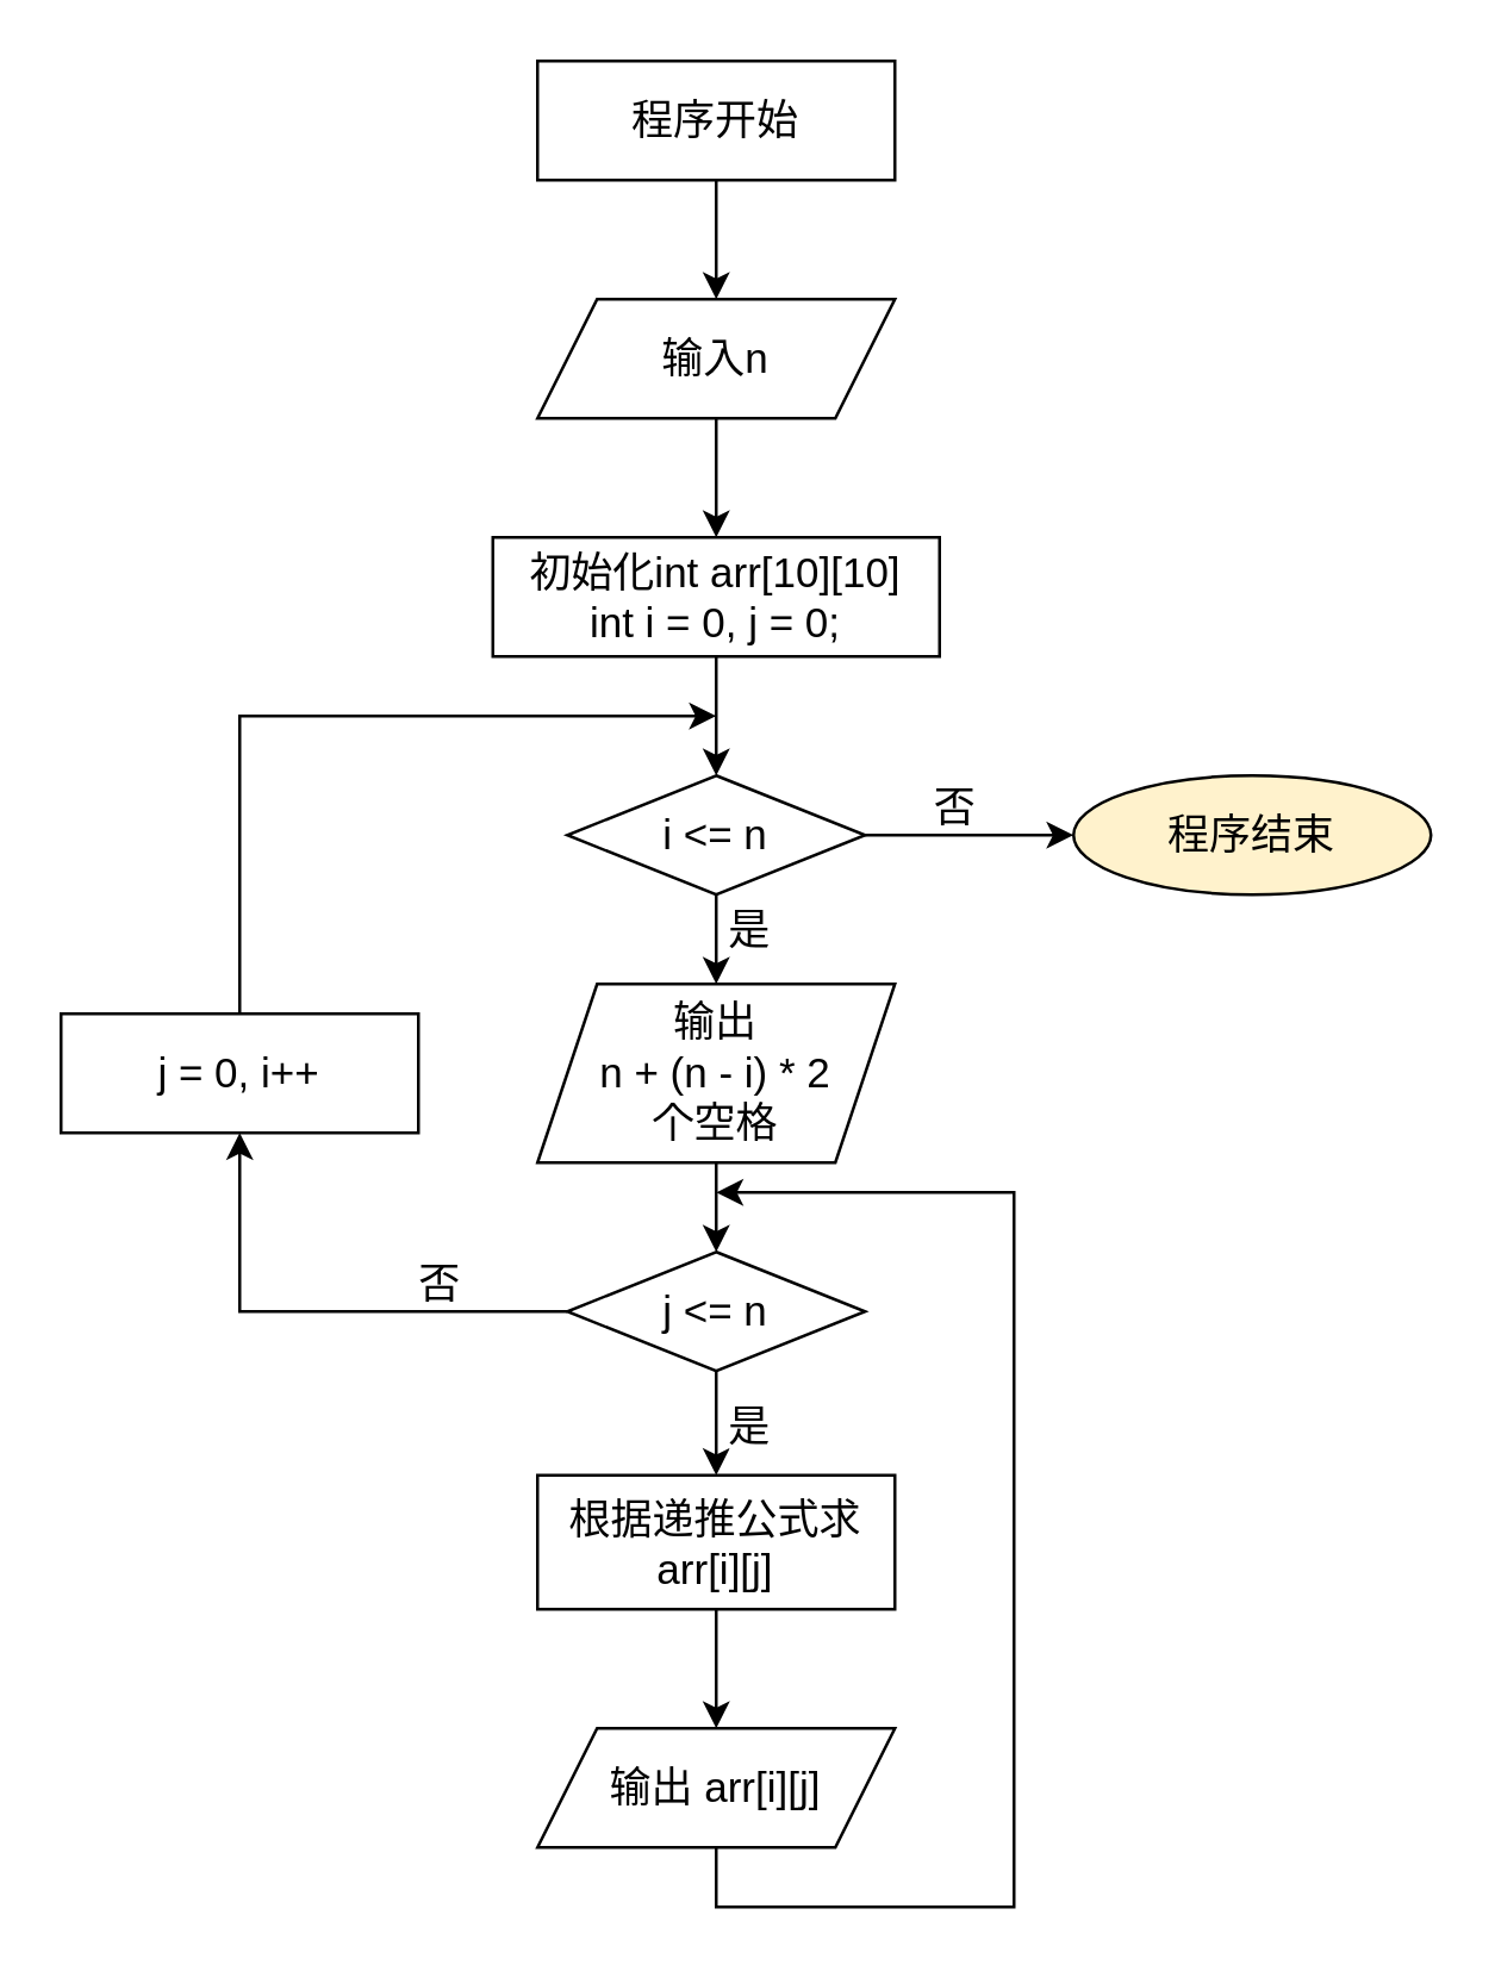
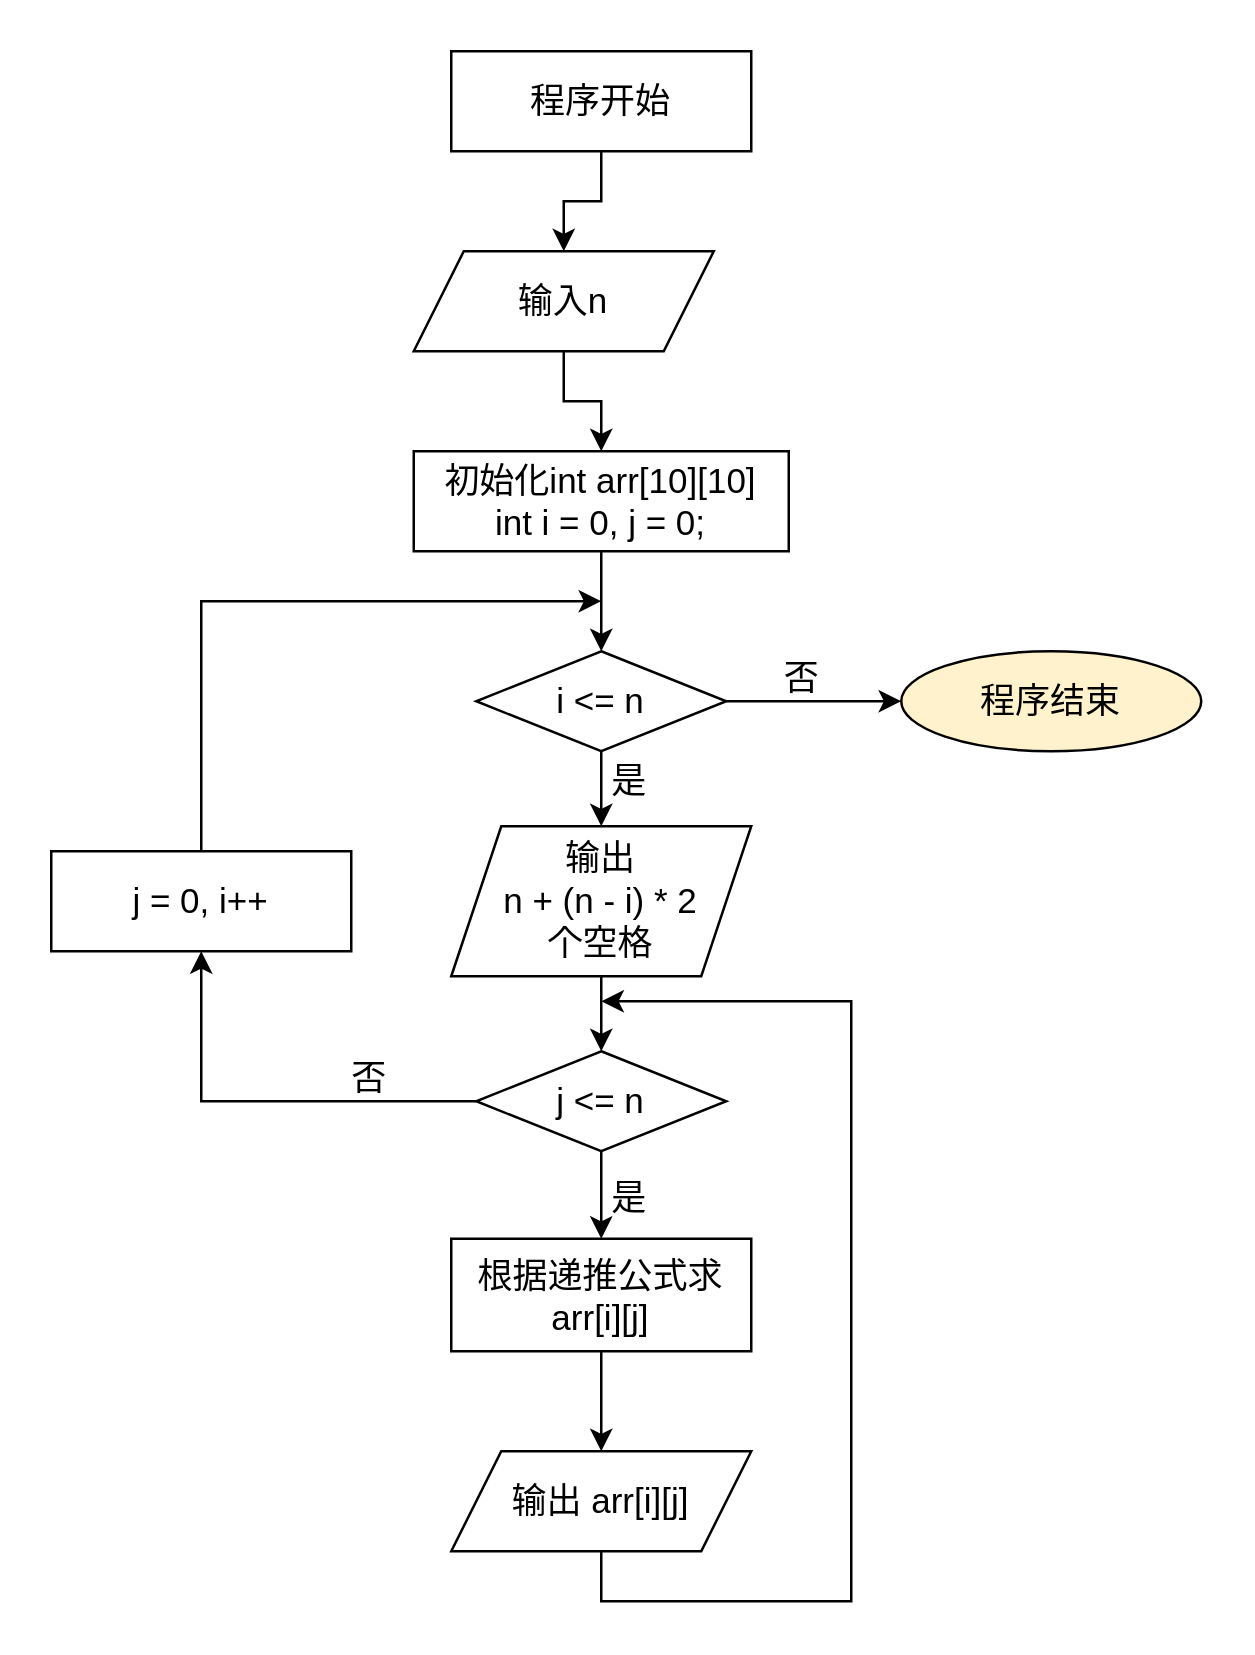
  <mxCell id="0" />
  <mxCell id="1" parent="0" />
  <mxCell id="2" style="edgeStyle=orthogonalEdgeStyle;rounded=0;orthogonalLoop=1;jettySize=auto;html=1;exitX=0.5;exitY=1;exitDx=0;exitDy=0;entryX=0.5;entryY=0;entryDx=0;entryDy=0;fontSize=14;" edge="1" parent="1" source="3" target="5"><mxGeometry relative="1" as="geometry" /></mxCell>
  <mxCell id="3" value="&lt;font style=&quot;font-size: 14px;&quot;&gt;程序开始&lt;/font&gt;" style="whiteSpace=wrap;html=1;fontSize=14;rounded=0;" vertex="1" parent="1"><mxGeometry x="180" y="20" width="120" height="40" as="geometry" /></mxCell>
  <mxCell id="4" value="" style="edgeStyle=orthogonalEdgeStyle;rounded=0;orthogonalLoop=1;jettySize=auto;html=1;fontSize=14;" edge="1" parent="1" source="5" target="13"><mxGeometry relative="1" as="geometry" /></mxCell>
- <mxCell id="5" value="&lt;font style=&quot;font-size: 14px;&quot;&gt;输入n&lt;/font&gt;" style="shape=parallelogram;perimeter=parallelogramPerimeter;whiteSpace=wrap;html=1;fixedSize=1;fontSize=14;" vertex="1" parent="1"><mxGeometry x="180" y="100" width="120" height="40" as="geometry" /></mxCell>
+ <mxCell id="5" value="&lt;font style=&quot;font-size: 14px;&quot;&gt;输入n&lt;/font&gt;" style="shape=parallelogram;perimeter=parallelogramPerimeter;whiteSpace=wrap;html=1;fixedSize=1;fontSize=14;" vertex="1" parent="1"><mxGeometry x="165" y="100" width="120" height="40" as="geometry" /></mxCell>
  <mxCell id="6" style="edgeStyle=orthogonalEdgeStyle;rounded=0;orthogonalLoop=1;jettySize=auto;html=1;entryX=0;entryY=0.5;entryDx=0;entryDy=0;fontSize=14;" edge="1" parent="1" source="10" target="11"><mxGeometry relative="1" as="geometry" /></mxCell>
  <mxCell id="7" value="&lt;font style=&quot;font-size: 14px;&quot;&gt;否&lt;/font&gt;" style="edgeLabel;html=1;align=center;verticalAlign=middle;resizable=0;points=[];fontSize=14;" vertex="1" connectable="0" parent="6"><mxGeometry x="-0.17" y="-2" relative="1" as="geometry"><mxPoint y="-12" as="offset" /></mxGeometry></mxCell>
  <mxCell id="8" value="" style="edgeStyle=orthogonalEdgeStyle;rounded=0;orthogonalLoop=1;jettySize=auto;html=1;fontSize=14;" edge="1" parent="1" source="10" target="15"><mxGeometry relative="1" as="geometry" /></mxCell>
  <mxCell id="9" value="&lt;font style=&quot;font-size: 14px;&quot;&gt;是&lt;/font&gt;" style="edgeLabel;html=1;align=center;verticalAlign=middle;resizable=0;points=[];" vertex="1" connectable="0" parent="8"><mxGeometry x="0.227" relative="1" as="geometry"><mxPoint x="10" as="offset" /></mxGeometry></mxCell>
  <mxCell id="10" value="i &amp;lt;= n" style="rhombus;whiteSpace=wrap;html=1;fontSize=14;" vertex="1" parent="1"><mxGeometry x="190" y="260" width="100" height="40" as="geometry" /></mxCell>
  <mxCell id="11" value="&lt;font style=&quot;font-size: 14px;&quot;&gt;程序结束&lt;/font&gt;" style="ellipse;whiteSpace=wrap;html=1;fontSize=14;fillColor=#fff2cc;" vertex="1" parent="1"><mxGeometry x="360" y="260" width="120" height="40" as="geometry" /></mxCell>
  <mxCell id="12" value="" style="edgeStyle=orthogonalEdgeStyle;rounded=0;orthogonalLoop=1;jettySize=auto;html=1;fontSize=14;" edge="1" parent="1" source="13" target="10"><mxGeometry relative="1" as="geometry" /></mxCell>
  <mxCell id="13" value="初始化int arr[10][10]&lt;br style=&quot;font-size: 14px;&quot;&gt;int i = 0, j = 0;" style="rounded=0;whiteSpace=wrap;html=1;fontSize=14;" vertex="1" parent="1"><mxGeometry x="165" y="180" width="150" height="40" as="geometry" /></mxCell>
  <mxCell id="14" value="" style="edgeStyle=orthogonalEdgeStyle;rounded=0;orthogonalLoop=1;jettySize=auto;html=1;fontSize=14;" edge="1" parent="1" source="15" target="20"><mxGeometry relative="1" as="geometry" /></mxCell>
  <mxCell id="15" value="&lt;font style=&quot;font-size: 14px;&quot;&gt;输出 &lt;br style=&quot;font-size: 14px;&quot;&gt;n + (n - i) * 2&lt;br style=&quot;font-size: 14px;&quot;&gt;个空格&lt;/font&gt;" style="shape=parallelogram;perimeter=parallelogramPerimeter;whiteSpace=wrap;html=1;fixedSize=1;fontSize=14;" vertex="1" parent="1"><mxGeometry x="180" y="330" width="120" height="60" as="geometry" /></mxCell>
  <mxCell id="16" value="" style="edgeStyle=orthogonalEdgeStyle;rounded=0;orthogonalLoop=1;jettySize=auto;html=1;fontSize=14;" edge="1" parent="1" source="20" target="22"><mxGeometry relative="1" as="geometry" /></mxCell>
  <mxCell id="17" value="是" style="edgeLabel;html=1;align=center;verticalAlign=middle;resizable=0;points=[];fontSize=14;" vertex="1" connectable="0" parent="16"><mxGeometry x="0.23" relative="1" as="geometry"><mxPoint x="10" as="offset" /></mxGeometry></mxCell>
  <mxCell id="18" style="edgeStyle=orthogonalEdgeStyle;rounded=0;orthogonalLoop=1;jettySize=auto;html=1;exitX=0;exitY=0.5;exitDx=0;exitDy=0;entryX=0.5;entryY=1;entryDx=0;entryDy=0;" edge="1" parent="1" source="20" target="26"><mxGeometry relative="1" as="geometry" /></mxCell>
  <mxCell id="19" value="&lt;font style=&quot;font-size: 14px;&quot;&gt;否&lt;/font&gt;" style="edgeLabel;html=1;align=center;verticalAlign=middle;resizable=0;points=[];" vertex="1" connectable="0" parent="18"><mxGeometry x="-0.478" y="-2" relative="1" as="geometry"><mxPoint y="-8" as="offset" /></mxGeometry></mxCell>
  <mxCell id="20" value="j &amp;lt;= n" style="rhombus;whiteSpace=wrap;html=1;fontSize=14;" vertex="1" parent="1"><mxGeometry x="190" y="420" width="100" height="40" as="geometry" /></mxCell>
  <mxCell id="21" value="" style="edgeStyle=orthogonalEdgeStyle;rounded=0;orthogonalLoop=1;jettySize=auto;html=1;" edge="1" parent="1" source="22" target="24"><mxGeometry relative="1" as="geometry" /></mxCell>
  <mxCell id="22" value="根据递推公式求&lt;br&gt;arr[i][j]" style="rounded=0;whiteSpace=wrap;html=1;fontSize=14;" vertex="1" parent="1"><mxGeometry x="180" y="495" width="120" height="45" as="geometry" /></mxCell>
  <mxCell id="23" style="edgeStyle=orthogonalEdgeStyle;rounded=0;orthogonalLoop=1;jettySize=auto;html=1;exitX=0.5;exitY=1;exitDx=0;exitDy=0;" edge="1" parent="1" source="24"><mxGeometry relative="1" as="geometry"><mxPoint x="240" y="400" as="targetPoint" /><Array as="points"><mxPoint x="240" y="640" /><mxPoint x="340" y="640" /><mxPoint x="340" y="400" /></Array></mxGeometry></mxCell>
  <mxCell id="24" value="&lt;font style=&quot;font-size: 14px;&quot;&gt;输出 arr[i][j]&lt;/font&gt;" style="shape=parallelogram;perimeter=parallelogramPerimeter;whiteSpace=wrap;html=1;fixedSize=1;" vertex="1" parent="1"><mxGeometry x="180" y="580" width="120" height="40" as="geometry" /></mxCell>
  <mxCell id="25" style="edgeStyle=orthogonalEdgeStyle;rounded=0;orthogonalLoop=1;jettySize=auto;html=1;exitX=0.5;exitY=0;exitDx=0;exitDy=0;" edge="1" parent="1" source="26"><mxGeometry relative="1" as="geometry"><mxPoint x="240" y="240" as="targetPoint" /><Array as="points"><mxPoint x="80" y="240" /></Array></mxGeometry></mxCell>
  <mxCell id="26" value="&lt;font style=&quot;font-size: 14px;&quot;&gt;j = 0, i++&lt;/font&gt;" style="rounded=0;whiteSpace=wrap;html=1;" vertex="1" parent="1"><mxGeometry x="20" y="340" width="120" height="40" as="geometry" /></mxCell>
